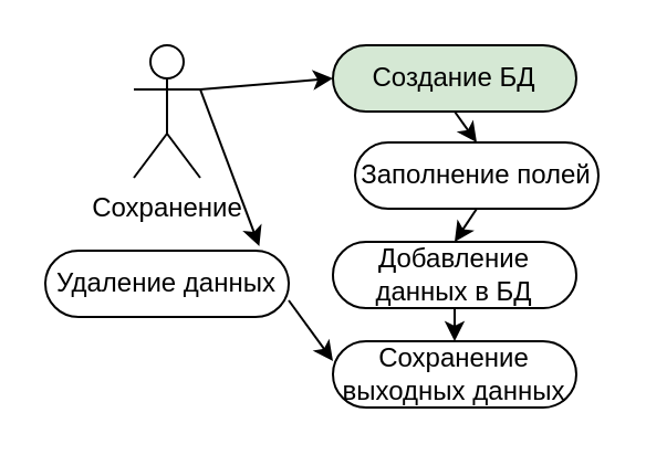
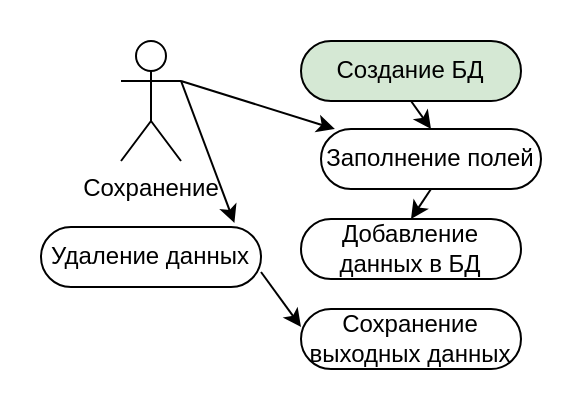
  <mxCell id="0" />
  <mxCell id="1" parent="0" />
  <mxCell id="2" value="Сохранение" style="shape=umlActor;verticalLabelPosition=bottom;verticalAlign=top;html=1;outlineConnect=0;fontSize=12;" parent="1" vertex="1"><mxGeometry x="60" y="20" width="30" height="60" as="geometry" /></mxCell>
  <mxCell id="3" value="Заполнение полей" style="rounded=1;whiteSpace=wrap;html=1;arcSize=50;" parent="1" vertex="1"><mxGeometry x="160" y="64" width="110" height="30" as="geometry" /></mxCell>
  <mxCell id="4" value="Добавление данных в БД" style="rounded=1;whiteSpace=wrap;html=1;arcSize=50;" parent="1" vertex="1"><mxGeometry x="150" y="109" width="110" height="30" as="geometry" /></mxCell>
  <mxCell id="5" value="Создание БД" style="rounded=1;whiteSpace=wrap;html=1;arcSize=50;fillColor=#d5e8d4;" parent="1" vertex="1"><mxGeometry x="150" y="20" width="110" height="30" as="geometry" /></mxCell>
  <mxCell id="6" value="Сохранение выходных данных" style="rounded=1;whiteSpace=wrap;html=1;arcSize=50;" parent="1" vertex="1"><mxGeometry x="150" y="154" width="110" height="30" as="geometry" /></mxCell>
- <mxCell id="7" value="" style="endArrow=classic;html=1;entryX=0;entryY=0.5;entryDx=0;entryDy=0;exitX=1;exitY=0.333;exitDx=0;exitDy=0;exitPerimeter=0;" parent="1" source="2" target="5" edge="1"><mxGeometry width="50" height="50" relative="1" as="geometry"><mxPoint x="180" y="113" as="sourcePoint" /><mxPoint x="230" y="63" as="targetPoint" /></mxGeometry></mxCell>
+ <mxCell id="7" value="" style="endArrow=classic;html=1;exitX=1;exitY=0.333;exitDx=0;exitDy=0;exitPerimeter=0;" parent="1" source="2" target="3" edge="1"><mxGeometry width="50" height="50" relative="1" as="geometry"><mxPoint x="180" y="113" as="sourcePoint" /><mxPoint x="230" y="63" as="targetPoint" /></mxGeometry></mxCell>
  <mxCell id="8" value="" style="endArrow=classic;html=1;entryX=0.5;entryY=0;entryDx=0;entryDy=0;exitX=0.5;exitY=1;exitDx=0;exitDy=0;" parent="1" target="3" edge="1" source="5"><mxGeometry width="50" height="50" relative="1" as="geometry"><mxPoint x="160" y="113" as="sourcePoint" /><mxPoint x="200" y="53" as="targetPoint" /></mxGeometry></mxCell>
  <mxCell id="9" value="" style="endArrow=classic;html=1;entryX=0.5;entryY=0;entryDx=0;entryDy=0;exitX=0.5;exitY=1;exitDx=0;exitDy=0;" parent="1" source="3" target="4" edge="1"><mxGeometry width="50" height="50" relative="1" as="geometry"><mxPoint x="180" y="113" as="sourcePoint" /><mxPoint x="240" y="64" as="targetPoint" /></mxGeometry></mxCell>
- <mxCell id="10" value="" style="endArrow=classic;html=1;exitX=0.5;exitY=1;exitDx=0;exitDy=0;entryX=0.5;entryY=0;entryDx=0;entryDy=0;" parent="1" edge="1" target="6" source="4"><mxGeometry width="50" height="50" relative="1" as="geometry"><mxPoint x="110" y="113" as="sourcePoint" /><mxPoint x="205" y="153" as="targetPoint" /></mxGeometry></mxCell>
  <mxCell id="11" value="Удаление данных" style="rounded=1;whiteSpace=wrap;html=1;arcSize=50;" vertex="1" parent="1"><mxGeometry x="20" y="113" width="110" height="30" as="geometry" /></mxCell>
  <mxCell id="12" value="" style="endArrow=classic;html=1;entryX=0.879;entryY=-0.067;entryDx=0;entryDy=0;exitX=1;exitY=0.333;exitDx=0;exitDy=0;exitPerimeter=0;entryPerimeter=0;" edge="1" parent="1" source="2" target="11"><mxGeometry width="50" height="50" relative="1" as="geometry"><mxPoint x="100" y="50" as="sourcePoint" /><mxPoint x="160" y="45" as="targetPoint" /></mxGeometry></mxCell>
  <mxCell id="13" value="" style="endArrow=classic;html=1;exitX=1;exitY=0.75;exitDx=0;exitDy=0;" edge="1" parent="1" source="11"><mxGeometry width="50" height="50" relative="1" as="geometry"><mxPoint x="110" y="60" as="sourcePoint" /><mxPoint x="150" y="163" as="targetPoint" /></mxGeometry></mxCell>
